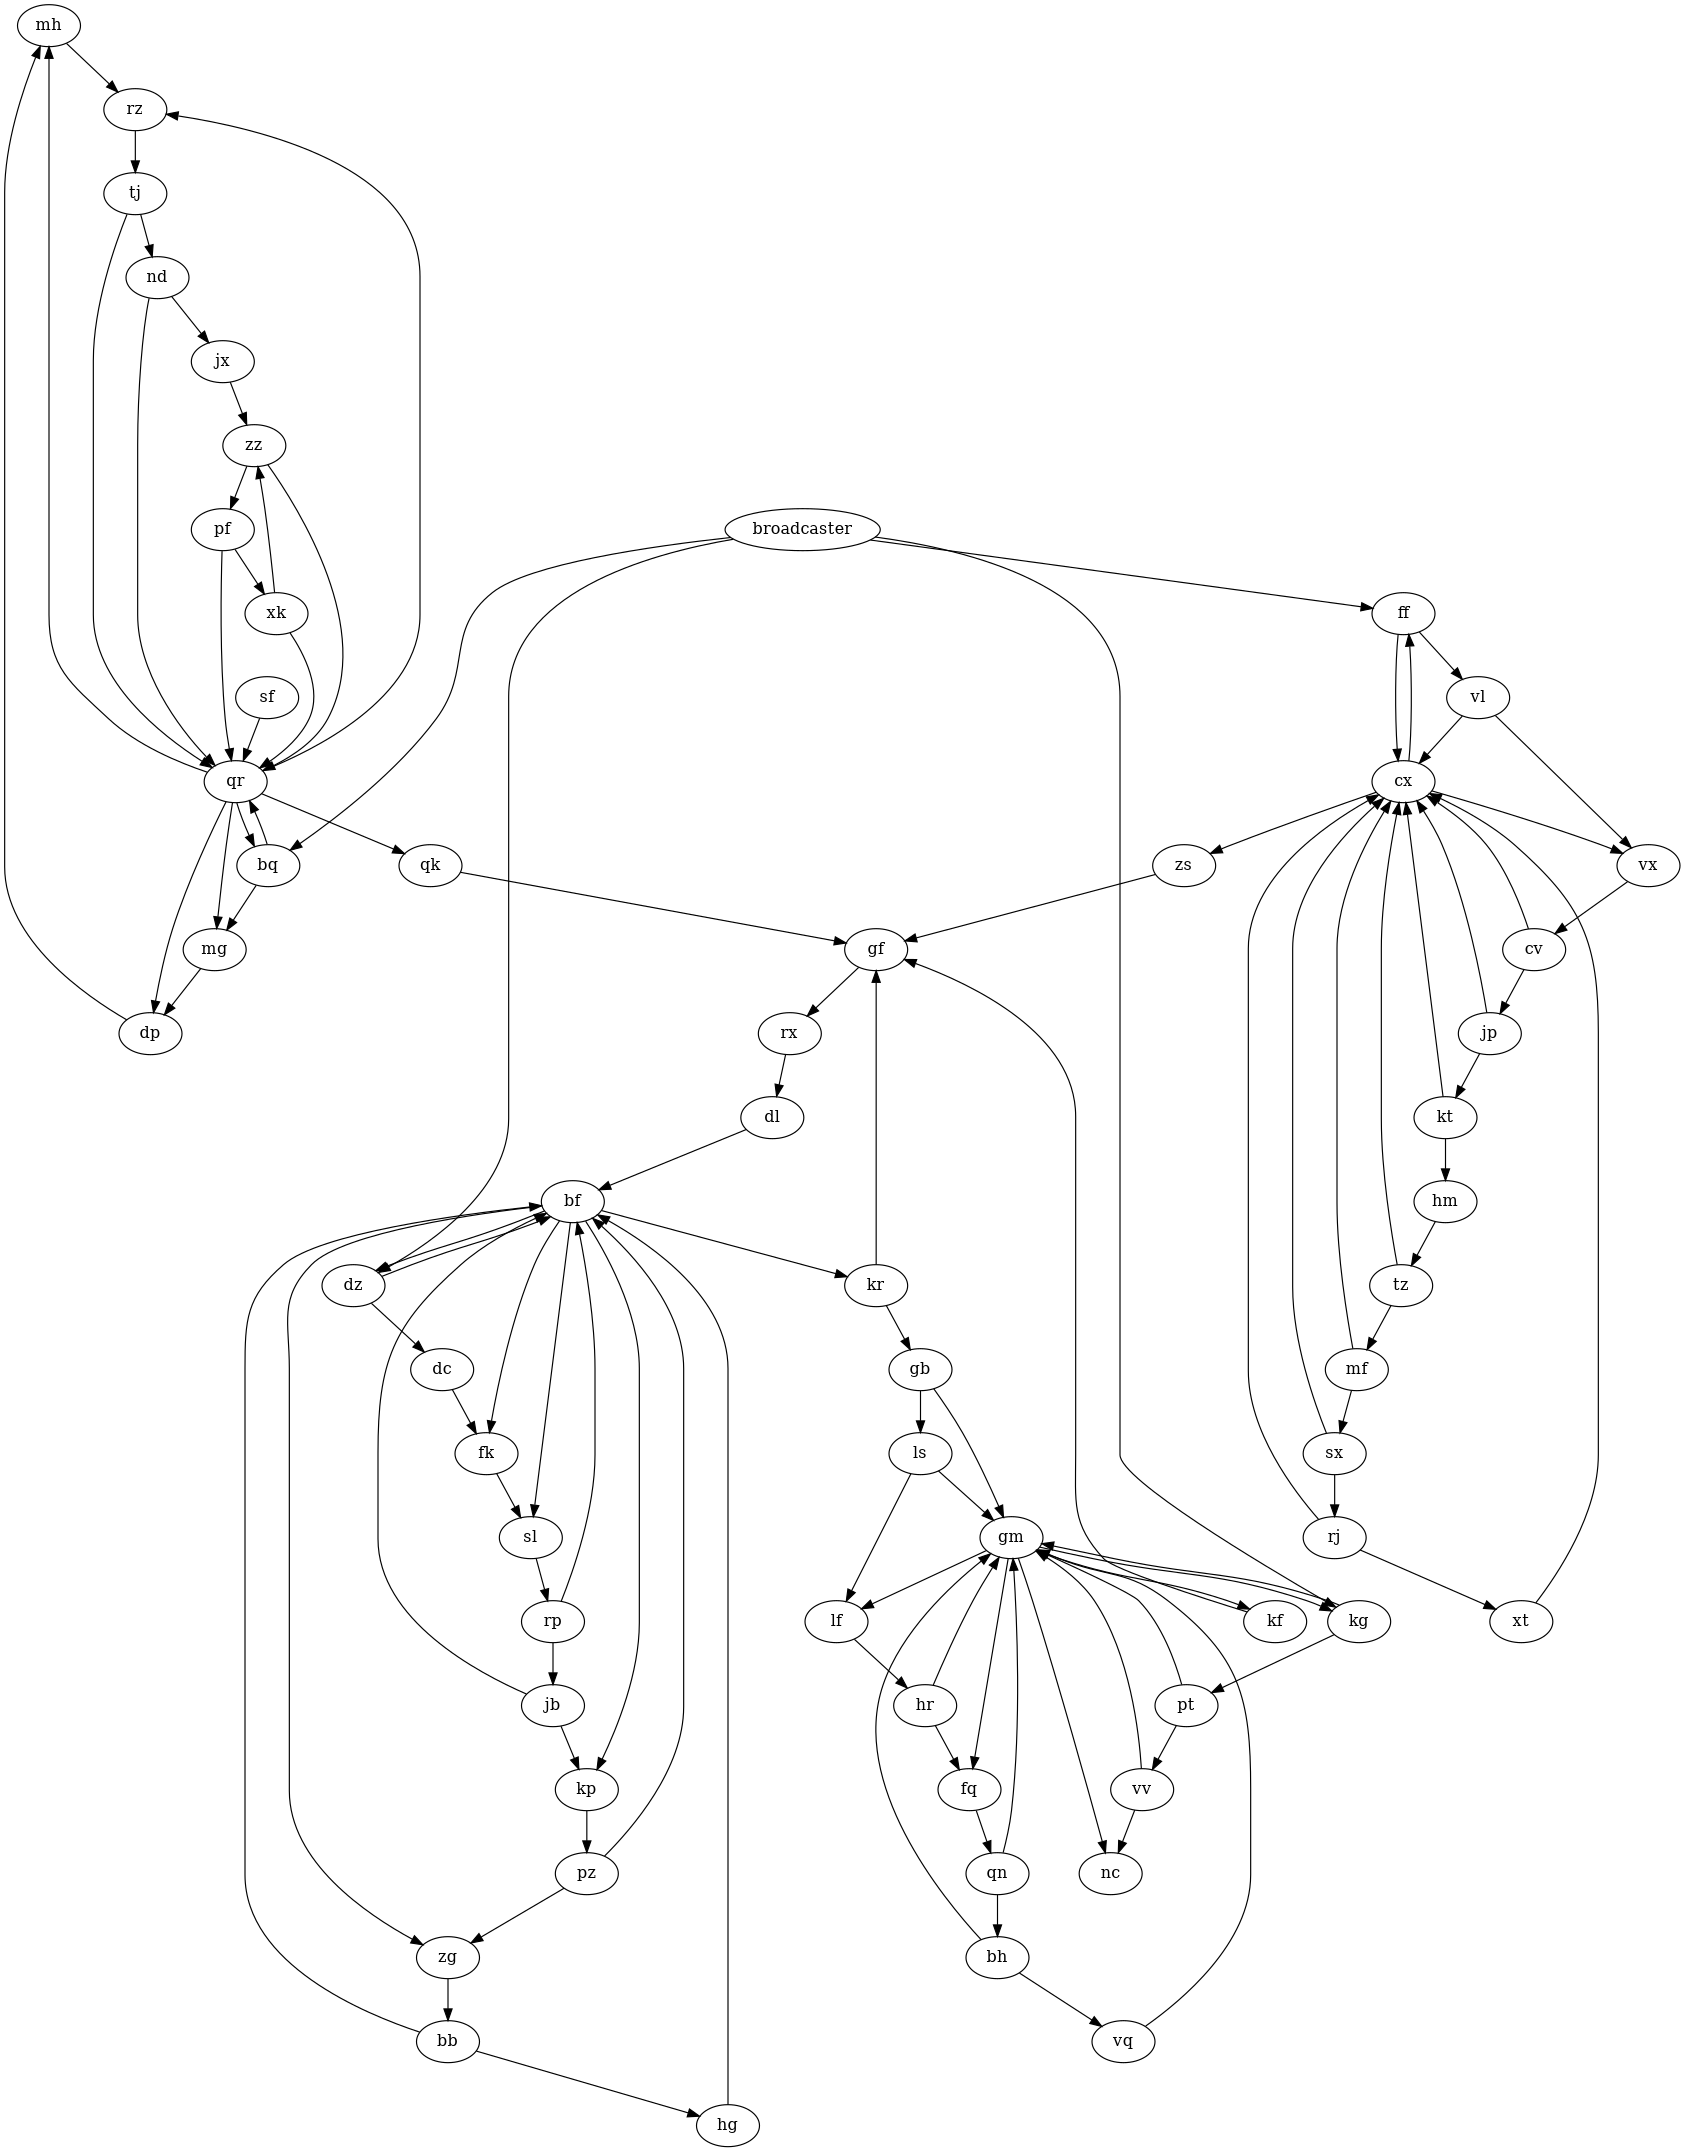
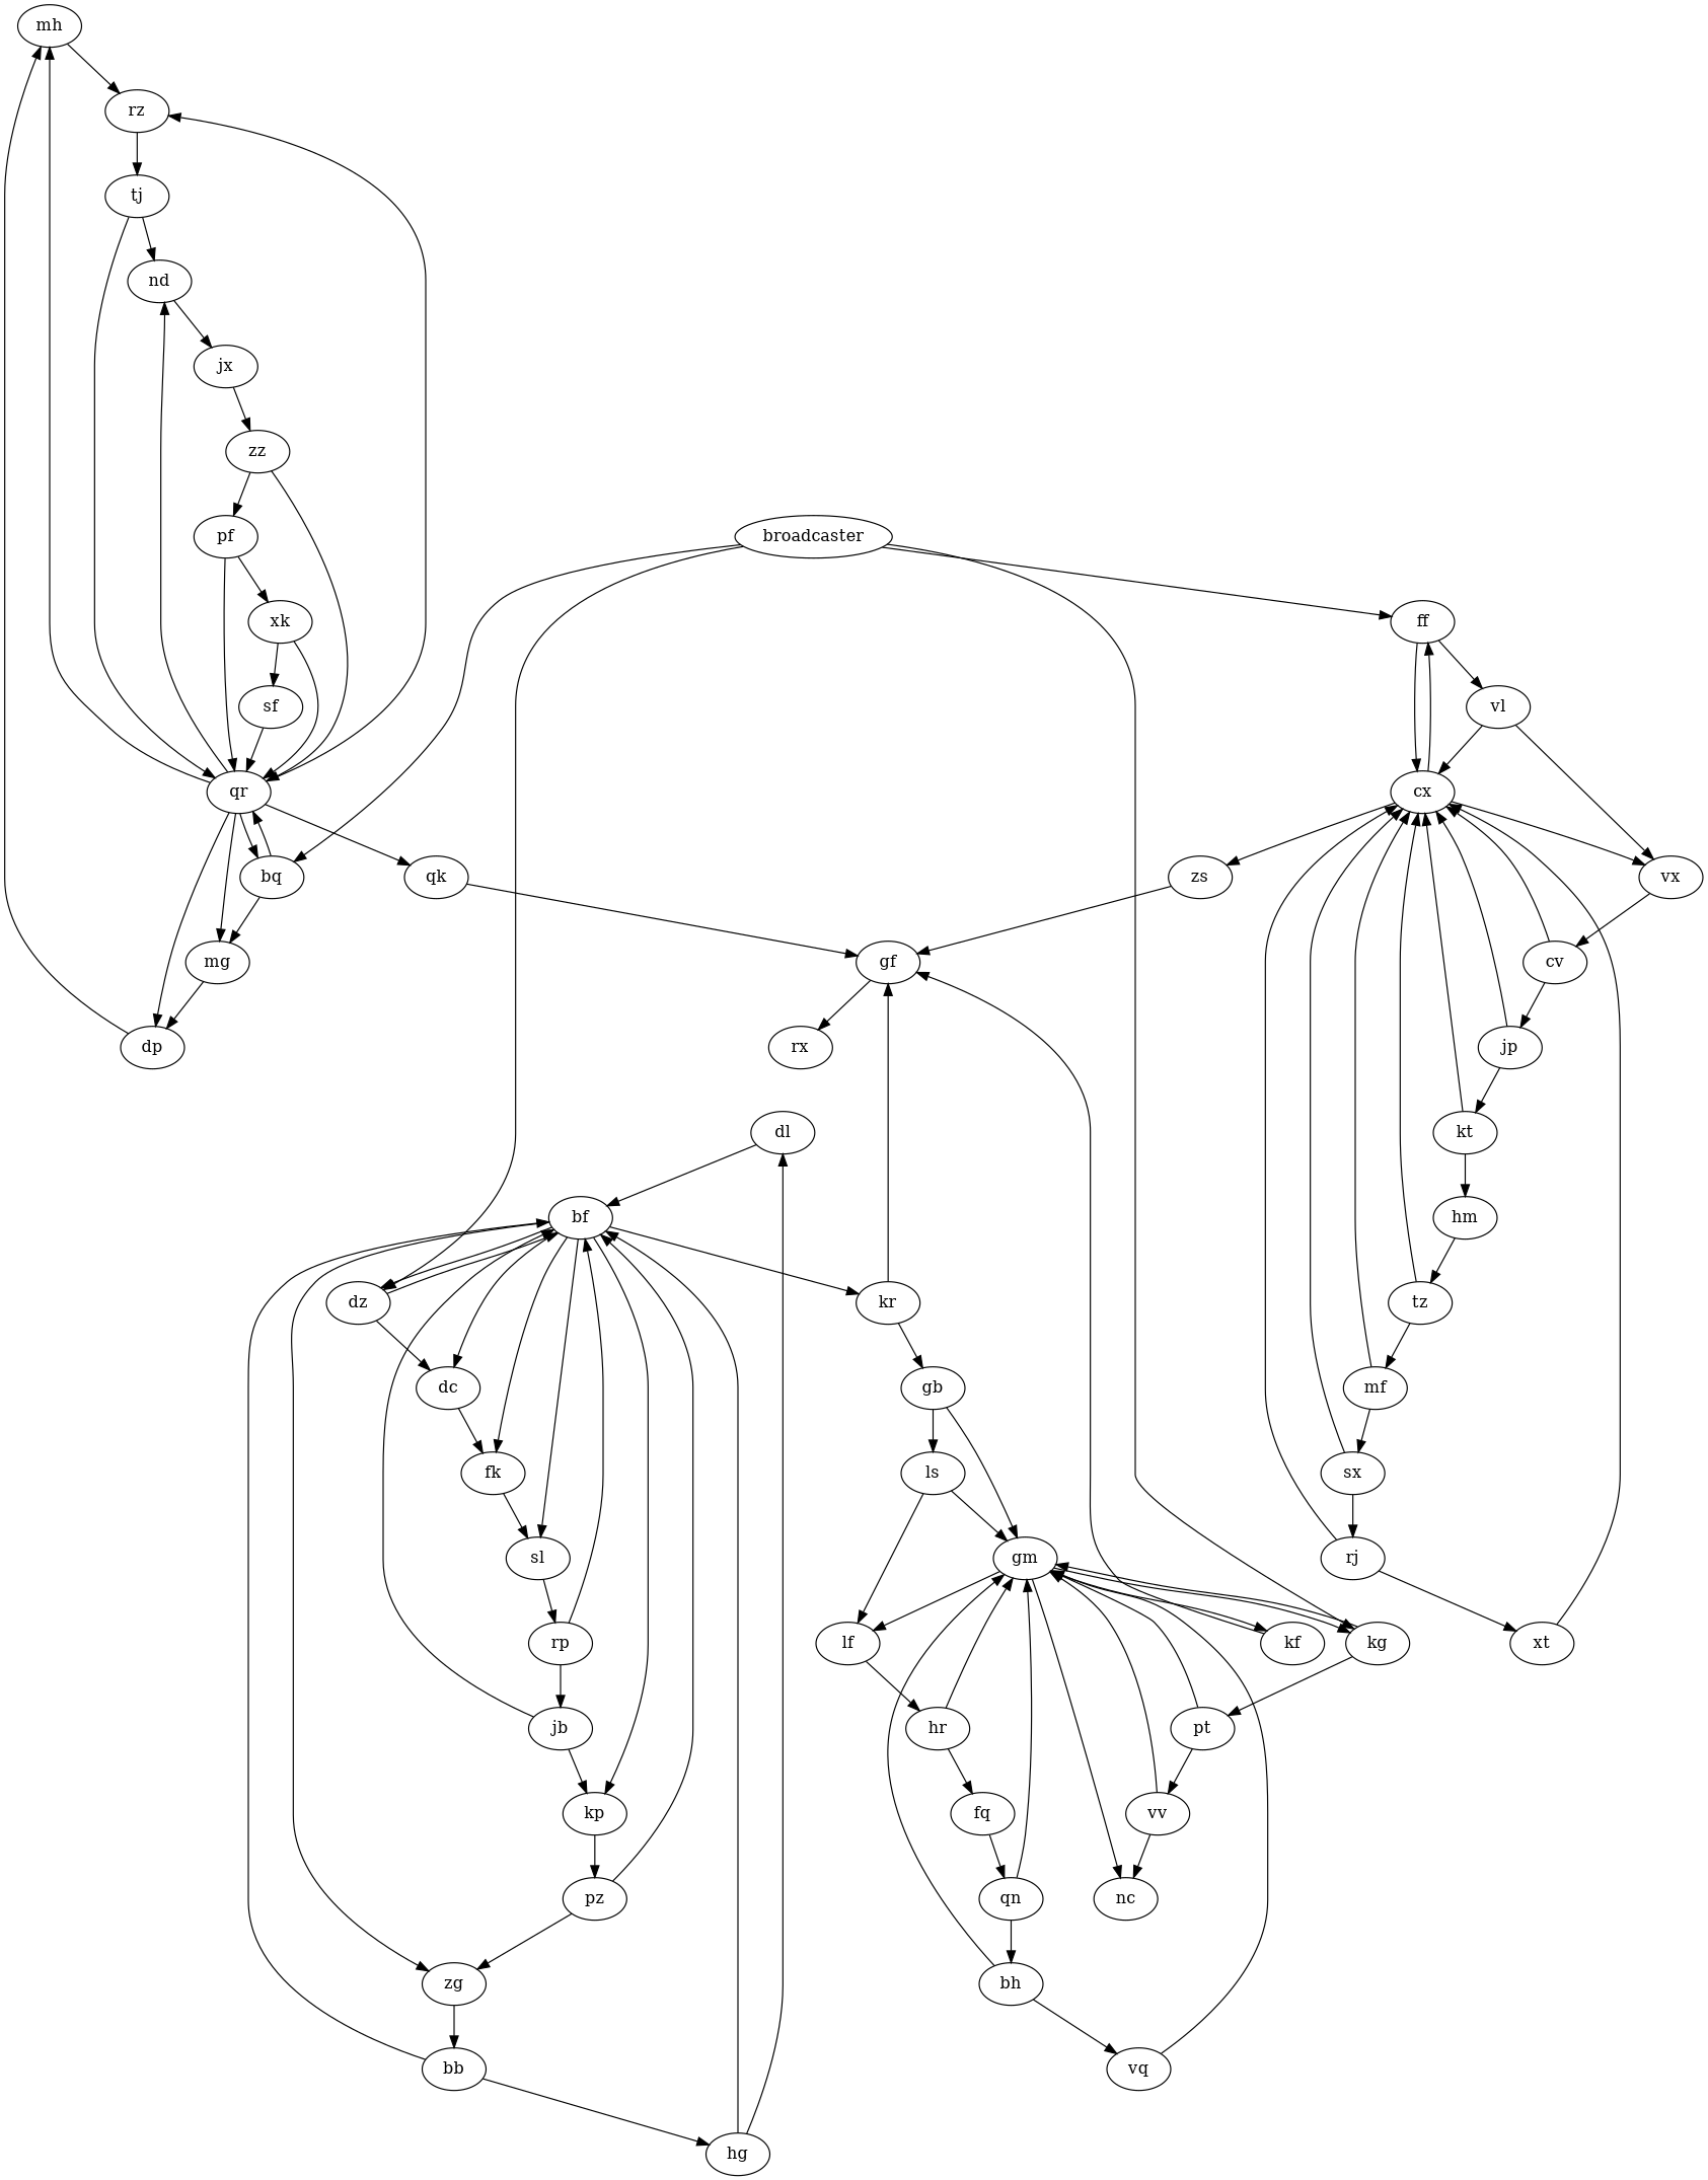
  strict digraph {
    mh
    rz
    tj
    nd
    qr
    jx
    zz
    dp
    bq
    mg
    qk
    pf
    xt
    cx
    ff
    vx
    zs
    vl
    cv
    gf
    pz
    zg
    bf
    bb
    kp
    sl
    dz
    dc
    fk
    kr
    hg
    rp
    gb
    jb
    rj
    dl
    pt
    gm
    vv
    kg
    fq
    lf
    kf
    nc
    qn
    hr
    xk
    sf
    jp
    kt
    hm
    bh
    vq
    tz
    mf
    sx
    rx
    ls
    broadcaster
    mh -> rz
    rz -> tj
    tj -> nd
    tj -> qr
    nd -> jx
    qr -> mh
    qr -> rz
-   nd -> qr
+   qr -> nd
    qr -> dp
    qr -> bq
    qr -> mg
    qr -> qk
    jx -> zz
    zz -> qr
    zz -> pf
    dp -> mh
    bq -> qr
    bq -> mg
    mg -> dp
    qk -> gf
    pf -> qr
    pf -> xk
    xt -> cx
    cx -> ff
    cx -> vx
    cx -> zs
    ff -> cx
    ff -> vl
    vx -> cv
    zs -> gf
    vl -> cx
    vl -> vx
    cv -> cx
    cv -> jp
    gf -> rx
    pz -> zg
    pz -> bf
    zg -> bb
    bf -> zg
    bf -> kp
    bf -> sl
    bf -> dz
+   bf -> dc
    bf -> fk
    bf -> kr
    bb -> bf
    bb -> hg
    kp -> pz
    sl -> rp
    dz -> bf
    dz -> dc
    dc -> fk
    fk -> sl
    kr -> gf
    kr -> gb
    hg -> bf
-   rx -> dl
+   hg -> dl
    rp -> bf
    rp -> jb
    gb -> gm
    gb -> ls
    jb -> bf
    jb -> kp
    rj -> xt
    rj -> cx
    dl -> bf
    pt -> gm
    pt -> vv
    gm -> kg
-   gm -> fq
    gm -> lf
    gm -> kf
    gm -> nc
    vv -> gm
    vv -> nc
    kg -> pt
    kg -> gm
    fq -> qn
    lf -> hr
    kf -> gf
    qn -> gm
    qn -> bh
    hr -> gm
    hr -> fq
    xk -> qr
-   xk -> zz
+   xk -> sf
    sf -> qr
    jp -> cx
    jp -> kt
    kt -> cx
    kt -> hm
    hm -> tz
    bh -> gm
    bh -> vq
    vq -> gm
    tz -> cx
    tz -> mf
    mf -> cx
    mf -> sx
    sx -> cx
    sx -> rj
    ls -> gm
    ls -> lf
    broadcaster -> bq
    broadcaster -> ff
    broadcaster -> dz
    broadcaster -> kg
  }
